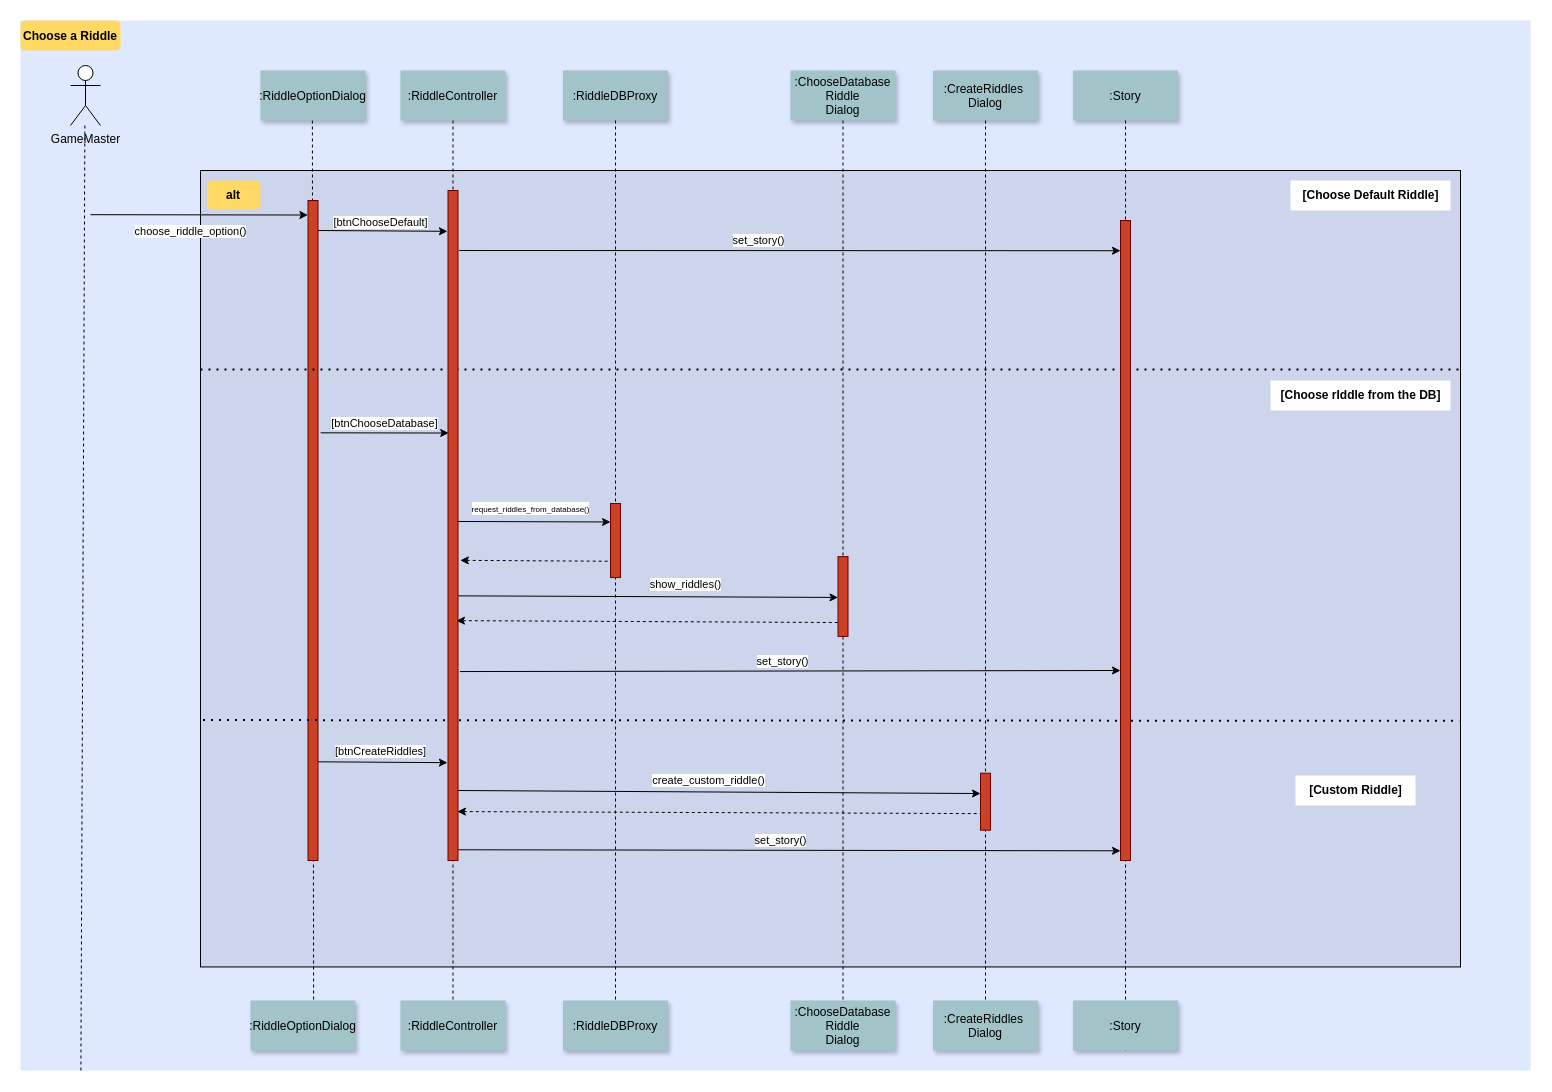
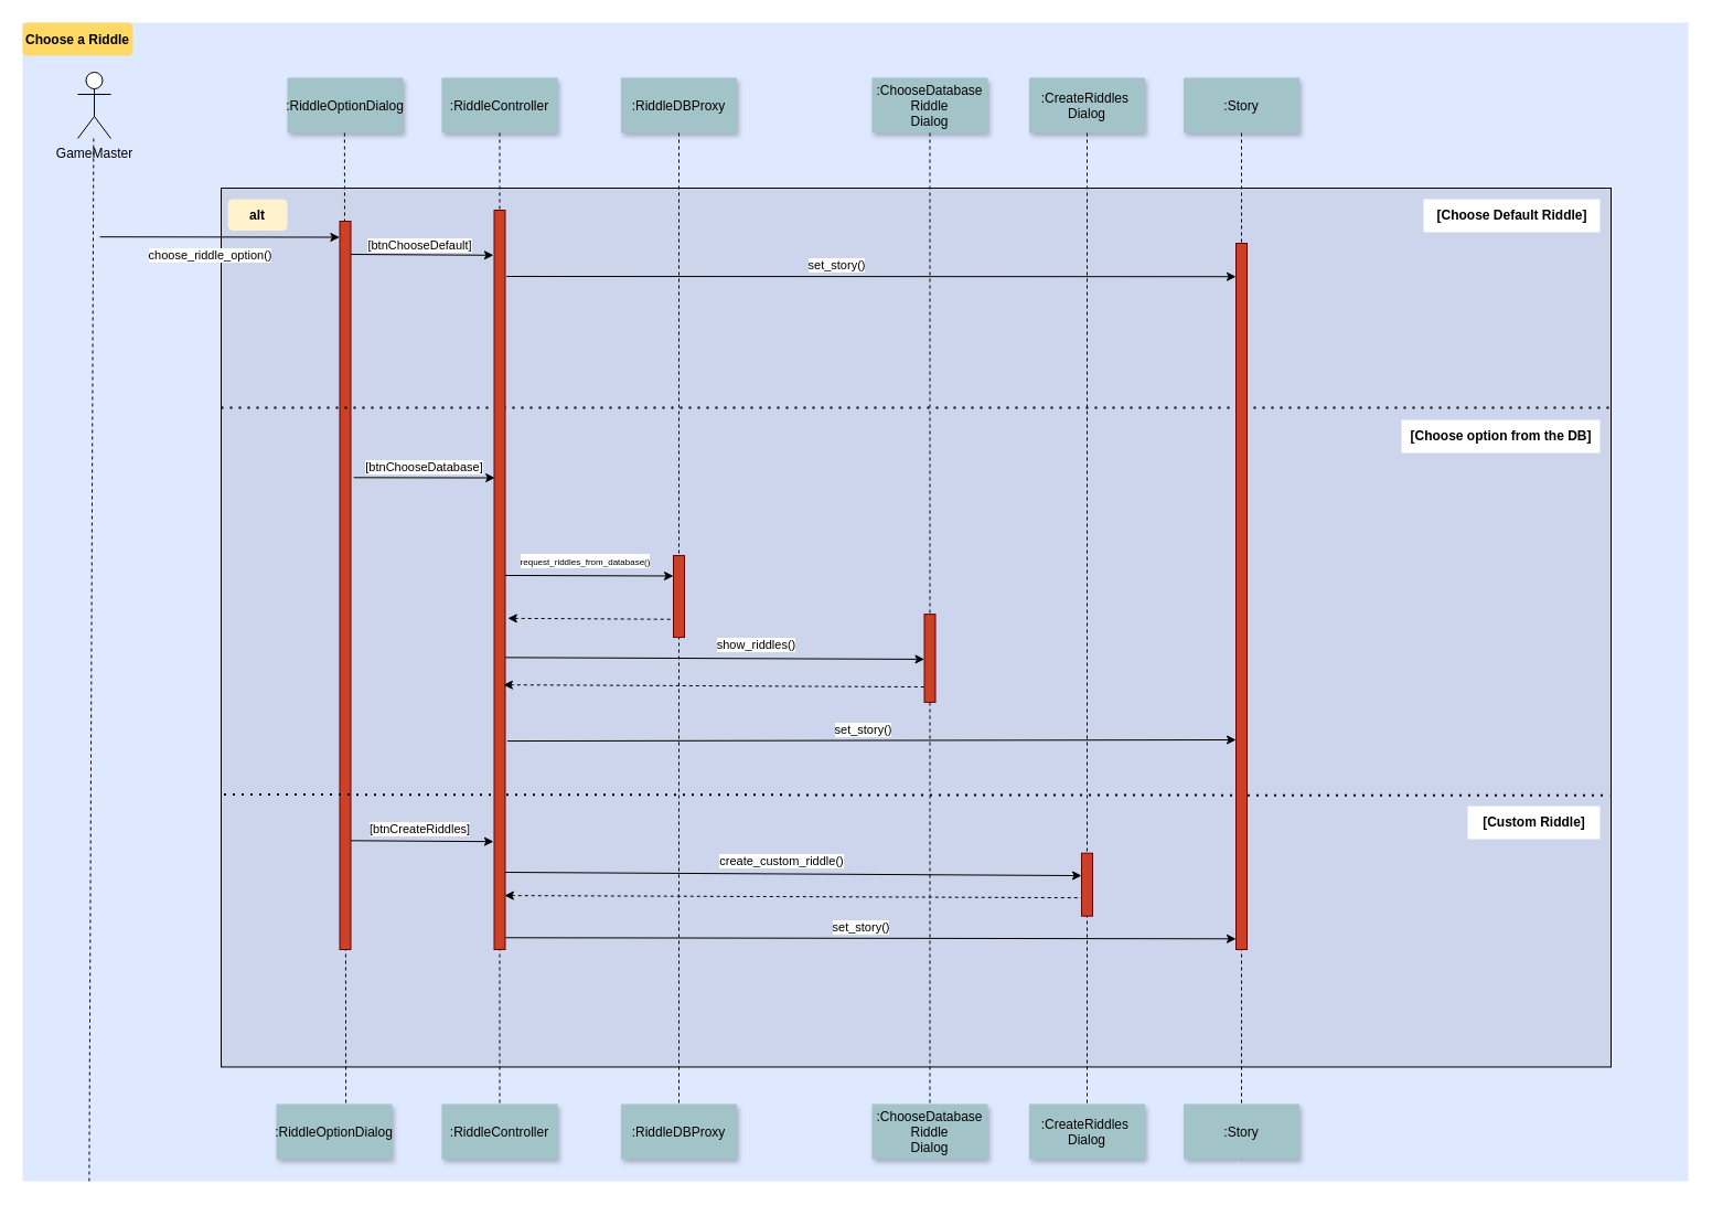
  <mxCell id="0" />
  <mxCell id="1" parent="0" />
  <mxCell id="2" value="" style="fillColor=#DEE8FF;strokeColor=none" vertex="1" parent="1"><mxGeometry x="20" y="20" width="1510" height="1050" as="geometry" /></mxCell>
  <mxCell id="3" value="" style="fillColor=#CCD5EB" vertex="1" parent="1"><mxGeometry x="200" y="170" width="1260" height="796.45" as="geometry" /></mxCell>
  <mxCell id="4" value="GameMaster" style="shape=umlActor;verticalLabelPosition=bottom;verticalAlign=top;html=1;" vertex="1" parent="1"><mxGeometry x="70" y="65" width="30" height="60" as="geometry" /></mxCell>
  <mxCell id="5" value=":RiddleOptionDialog" style="shadow=1;fillColor=#A2C4C9;strokeColor=none" vertex="1" parent="1"><mxGeometry x="260" y="70" width="105" height="50" as="geometry" /></mxCell>
  <mxCell id="6" value="" style="edgeStyle=none;verticalLabelPosition=top;verticalAlign=bottom;entryX=-0.012;entryY=0.022;entryDx=0;entryDy=0;entryPerimeter=0;exitX=1.196;exitY=0.072;exitDx=0;exitDy=0;exitPerimeter=0;" edge="1" parent="1" target="44"><mxGeometry x="220" y="92" width="100" height="100" as="geometry"><mxPoint x="90" y="214.2" as="sourcePoint" /><mxPoint x="302.15" y="214.2" as="targetPoint" /></mxGeometry></mxCell>
  <mxCell id="7" value="choose_riddle_option()" style="edgeLabel;html=1;align=center;verticalAlign=middle;resizable=0;points=[];" connectable="0" vertex="1" parent="6"><mxGeometry relative="1" as="geometry"><mxPoint x="-9" y="16" as="offset" /></mxGeometry></mxCell>
  <mxCell id="8" value="" style="edgeStyle=none;endArrow=none;dashed=1;entryX=0.601;entryY=0.008;entryDx=0;entryDy=0;entryPerimeter=0;" edge="1" parent="1" target="60"><mxGeometry x="614.488" y="175.0" width="100" height="100" as="geometry"><mxPoint x="311.88" y="120" as="sourcePoint" /><mxPoint x="312" y="160" as="targetPoint" /></mxGeometry></mxCell>
  <mxCell id="9" value=":RiddleController" style="shadow=1;fillColor=#A2C4C9;strokeColor=none" vertex="1" parent="1"><mxGeometry x="400" y="70" width="105" height="50" as="geometry" /></mxCell>
  <mxCell id="10" value="" style="edgeStyle=none;verticalLabelPosition=top;verticalAlign=bottom;exitX=0.975;exitY=0.08;exitDx=0;exitDy=0;exitPerimeter=0;entryX=-0.058;entryY=0.046;entryDx=0;entryDy=0;entryPerimeter=0;" edge="1" parent="1"><mxGeometry x="220" y="92" width="100" height="100" as="geometry"><mxPoint x="317.5" y="230" as="sourcePoint" /><mxPoint x="446.92" y="230.82" as="targetPoint" /></mxGeometry></mxCell>
  <mxCell id="11" value="[btnChooseDefault]" style="edgeLabel;html=1;align=center;verticalAlign=middle;resizable=0;points=[];" connectable="0" vertex="1" parent="10"><mxGeometry relative="1" as="geometry"><mxPoint x="-3" y="-9" as="offset" /></mxGeometry></mxCell>
  <mxCell id="12" value="Choose a Riddle" style="rounded=1;fontStyle=1;fillColor=#FFD966;strokeColor=none" vertex="1" parent="1"><mxGeometry x="20" y="20" width="100" height="30" as="geometry" /></mxCell>
  <mxCell id="13" value=":ChooseDatabase&#10;Riddle&#10;Dialog" style="shadow=1;fillColor=#A2C4C9;strokeColor=none" vertex="1" parent="1"><mxGeometry x="790" y="70" width="105" height="50" as="geometry" /></mxCell>
  <mxCell id="14" value="" style="edgeStyle=none;endArrow=none;dashed=1;entryX=0.5;entryY=0;entryDx=0;entryDy=0;exitX=0.5;exitY=1;exitDx=0;exitDy=0;" edge="1" parent="1" source="13" target="55"><mxGeometry x="614.488" y="195" width="100" height="100" as="geometry"><mxPoint x="660" y="150" as="sourcePoint" /><mxPoint x="660.28" y="220" as="targetPoint" /></mxGeometry></mxCell>
  <mxCell id="15" value=":CreateRiddles &#10;Dialog" style="shadow=1;fillColor=#A2C4C9;strokeColor=none" vertex="1" parent="1"><mxGeometry x="932.5" y="70" width="105" height="50" as="geometry" /></mxCell>
  <mxCell id="16" value=":RiddleDBProxy" style="shadow=1;fillColor=#A2C4C9;strokeColor=none" vertex="1" parent="1"><mxGeometry x="562.5" y="70" width="105" height="50" as="geometry" /></mxCell>
  <mxCell id="17" value=":Story" style="shadow=1;fillColor=#A2C4C9;strokeColor=none" vertex="1" parent="1"><mxGeometry x="1072.5" y="70" width="105" height="50" as="geometry" /></mxCell>
  <mxCell id="18" value="" style="edgeStyle=none;endArrow=none;dashed=1;exitX=0.5;exitY=1;exitDx=0;exitDy=0;entryX=0.5;entryY=0;entryDx=0;entryDy=0;" edge="1" parent="1" source="16" target="56"><mxGeometry x="624.488" y="195" width="100" height="100" as="geometry"><mxPoint x="613" y="120" as="sourcePoint" /><mxPoint x="615" y="500" as="targetPoint" /></mxGeometry></mxCell>
  <mxCell id="19" value="" style="edgeStyle=none;endArrow=none;dashed=1;exitX=0.5;exitY=1;exitDx=0;exitDy=0;" edge="1" parent="1" source="50"><mxGeometry x="284.488" y="1095" width="100" height="100" as="geometry"><mxPoint x="995" y="130" as="sourcePoint" /><mxPoint x="1125" y="1040" as="targetPoint" /></mxGeometry></mxCell>
  <mxCell id="20" value="" style="edgeStyle=none;verticalLabelPosition=top;verticalAlign=bottom;exitX=1.03;exitY=0.075;exitDx=0;exitDy=0;exitPerimeter=0;entryX=-0.095;entryY=0.032;entryDx=0;entryDy=0;entryPerimeter=0;" edge="1" parent="1"><mxGeometry x="220" y="112" width="100" height="100" as="geometry"><mxPoint x="458.75" y="250" as="sourcePoint" /><mxPoint x="1120" y="250.23" as="targetPoint" /></mxGeometry></mxCell>
  <mxCell id="21" value="set_story()" style="edgeLabel;html=1;align=center;verticalAlign=middle;resizable=0;points=[];" connectable="0" vertex="1" parent="20"><mxGeometry relative="1" as="geometry"><mxPoint x="-32" y="-11" as="offset" /></mxGeometry></mxCell>
- <mxCell id="22" value="alt" style="rounded=1;fontStyle=1;fillColor=#FFD966;strokeColor=none" vertex="1" parent="1"><mxGeometry x="206.25" y="180.004" width="53.75" height="28.495" as="geometry" /></mxCell>
+ <mxCell id="22" value="alt" style="rounded=1;fontStyle=1;fillColor=#fff2cc;strokeColor=none;" vertex="1" parent="1"><mxGeometry x="206.25" y="180.004" width="53.75" height="28.495" as="geometry" /></mxCell>
  <mxCell id="23" value="&lt;b&gt;[Choose Default Riddle]&lt;/b&gt;" style="text;html=1;align=center;verticalAlign=middle;resizable=0;points=[];autosize=1;strokeColor=none;fillColor=#FFFFFF;" vertex="1" parent="1"><mxGeometry x="1290" y="180.006" width="160" height="30" as="geometry" /></mxCell>
- <mxCell id="24" value="&lt;b&gt;[Choose rIddle from the DB]&lt;/b&gt;" style="text;html=1;align=center;verticalAlign=middle;resizable=0;points=[];autosize=1;strokeColor=none;fillColor=#FFFFFF;" vertex="1" parent="1"><mxGeometry x="1270" y="380.002" width="180" height="30" as="geometry" /></mxCell>
- <mxCell id="25" value="&lt;b&gt;[Custom Riddle]&lt;/b&gt;" style="text;html=1;align=center;verticalAlign=middle;resizable=0;points=[];autosize=1;strokeColor=none;fillColor=#FFFFFF;" vertex="1" parent="1"><mxGeometry x="1295" y="775.002" width="120" height="30" as="geometry" /></mxCell>
+ <mxCell id="24" value="&lt;b&gt;[Choose option from the DB]&lt;/b&gt;" style="text;html=1;align=center;verticalAlign=middle;resizable=0;points=[];autosize=1;strokeColor=none;fillColor=#FFFFFF;" vertex="1" parent="1"><mxGeometry x="1270" y="380.002" width="180" height="30" as="geometry" /></mxCell>
+ <mxCell id="25" value="&lt;b&gt;[Custom Riddle]&lt;/b&gt;" style="text;html=1;align=center;verticalAlign=middle;resizable=0;points=[];autosize=1;strokeColor=none;fillColor=#FFFFFF;" vertex="1" parent="1"><mxGeometry x="1330" y="730.002" width="120" height="30" as="geometry" /></mxCell>
  <mxCell id="26" value="" style="fillColor=#CC4125;strokeColor=#660000" vertex="1" parent="1"><mxGeometry x="837.5" y="556.129" width="10" height="79.785" as="geometry" /></mxCell>
  <mxCell id="27" value="" style="edgeStyle=none;endArrow=none;dashed=1;exitX=0.5;exitY=1;exitDx=0;exitDy=0;" edge="1" parent="1" source="52"><mxGeometry x="624.488" y="348.065" width="100" height="113.978" as="geometry"><mxPoint x="780" y="111.613" as="sourcePoint" /><mxPoint x="985" y="1050" as="targetPoint" /></mxGeometry></mxCell>
  <mxCell id="28" value="" style="fillColor=#CC4125;strokeColor=#660000" vertex="1" parent="1"><mxGeometry x="610" y="502.959" width="10" height="74.086" as="geometry" /></mxCell>
  <mxCell id="29" value="" style="edgeStyle=none;verticalLabelPosition=top;verticalAlign=bottom;endArrow=none;startArrow=classic;dashed=1;entryX=0.079;entryY=0.628;entryDx=0;entryDy=0;entryPerimeter=0;exitX=0.939;exitY=0.927;exitDx=0;exitDy=0;exitPerimeter=0;" edge="1" parent="1" source="59"><mxGeometry x="220" y="172.259" width="100" height="100" as="geometry"><mxPoint x="445.11" y="810" as="sourcePoint" /><mxPoint x="980" y="813.1" as="targetPoint" /></mxGeometry></mxCell>
  <mxCell id="30" value="" style="edgeStyle=none;verticalLabelPosition=top;verticalAlign=bottom;endArrow=none;startArrow=classic;dashed=1;exitX=1.232;exitY=0.552;exitDx=0;exitDy=0;exitPerimeter=0;entryX=-0.076;entryY=0.78;entryDx=0;entryDy=0;entryPerimeter=0;" edge="1" parent="1" source="59" target="28"><mxGeometry x="-120" y="1072.259" width="100" height="100" as="geometry"><mxPoint x="442" y="556.13" as="sourcePoint" /><mxPoint x="748" y="556.13" as="targetPoint" /></mxGeometry></mxCell>
  <mxCell id="31" value="" style="edgeStyle=none;verticalLabelPosition=top;verticalAlign=bottom;exitX=1.005;exitY=0.605;exitDx=0;exitDy=0;exitPerimeter=0;labelBackgroundColor=#DAE8FC;" edge="1" parent="1" source="59"><mxGeometry x="210" y="112" width="100" height="100" as="geometry"><mxPoint x="441.61" y="595.1" as="sourcePoint" /><mxPoint x="837.5" y="596.95" as="targetPoint" /></mxGeometry></mxCell>
  <mxCell id="32" value="show_riddles()" style="edgeLabel;html=1;align=center;verticalAlign=middle;resizable=0;points=[];" connectable="0" vertex="1" parent="31"><mxGeometry relative="1" as="geometry"><mxPoint x="37" y="-13" as="offset" /></mxGeometry></mxCell>
  <mxCell id="33" value="" style="edgeStyle=none;verticalLabelPosition=top;verticalAlign=bottom;exitX=0.936;exitY=0.494;exitDx=0;exitDy=0;exitPerimeter=0;entryX=0;entryY=0.25;entryDx=0;entryDy=0;" edge="1" parent="1" source="59" target="28"><mxGeometry x="210" y="112" width="100" height="100" as="geometry"><mxPoint x="445.09" y="525.78" as="sourcePoint" /><mxPoint x="610" y="524.229" as="targetPoint" /></mxGeometry></mxCell>
  <mxCell id="34" value="&lt;font style=&quot;font-size: 8px;&quot;&gt;request_riddles_from_database()&lt;/font&gt;" style="edgeLabel;html=1;align=center;verticalAlign=middle;resizable=0;points=[];rotation=0;" connectable="0" vertex="1" parent="33"><mxGeometry relative="1" as="geometry"><mxPoint x="-4" y="-14" as="offset" /></mxGeometry></mxCell>
  <mxCell id="35" value="" style="edgeStyle=none;verticalLabelPosition=top;verticalAlign=bottom;exitX=1.27;exitY=0.352;exitDx=0;exitDy=0;exitPerimeter=0;entryX=0.07;entryY=0.362;entryDx=0;entryDy=0;entryPerimeter=0;" edge="1" parent="1" source="44" target="59"><mxGeometry x="210" y="112" width="100" height="100" as="geometry"><mxPoint x="320" y="430.15" as="sourcePoint" /><mxPoint x="443.46" y="430" as="targetPoint" /></mxGeometry></mxCell>
  <mxCell id="36" value="[btnChooseDatabase]" style="edgeLabel;html=1;align=center;verticalAlign=middle;resizable=0;points=[];" connectable="0" vertex="1" parent="35"><mxGeometry relative="1" as="geometry"><mxPoint x="-1" y="-10" as="offset" /></mxGeometry></mxCell>
  <mxCell id="37" value="" style="edgeStyle=none;verticalLabelPosition=top;verticalAlign=bottom;exitX=0.895;exitY=0.765;exitDx=0;exitDy=0;exitPerimeter=0;entryX=-0.058;entryY=0.854;entryDx=0;entryDy=0;entryPerimeter=0;" edge="1" parent="1" target="59"><mxGeometry x="60" y="101" width="100" height="100" as="geometry"><mxPoint x="313.75" y="761.29" as="sourcePoint" /><mxPoint x="438" y="761" as="targetPoint" /></mxGeometry></mxCell>
  <mxCell id="38" value="[btnCreateRiddles]" style="edgeLabel;html=1;align=center;verticalAlign=middle;resizable=0;points=[];" connectable="0" vertex="1" parent="37"><mxGeometry relative="1" as="geometry"><mxPoint x="-1" y="-11" as="offset" /></mxGeometry></mxCell>
  <mxCell id="39" value="" style="edgeStyle=none;verticalLabelPosition=top;verticalAlign=bottom;entryX=0.237;entryY=0.022;entryDx=0;entryDy=0;entryPerimeter=0;exitX=1.194;exitY=0.718;exitDx=0;exitDy=0;exitPerimeter=0;" edge="1" parent="1" source="59"><mxGeometry x="220" y="112" width="100" height="100" as="geometry"><mxPoint x="460" y="670" as="sourcePoint" /><mxPoint x="1120" y="670" as="targetPoint" /></mxGeometry></mxCell>
  <mxCell id="40" value="set_story()" style="edgeLabel;html=1;align=center;verticalAlign=middle;resizable=0;points=[];" connectable="0" vertex="1" parent="39"><mxGeometry relative="1" as="geometry"><mxPoint x="-8" y="-10" as="offset" /></mxGeometry></mxCell>
  <mxCell id="41" value="" style="edgeStyle=none;verticalLabelPosition=top;verticalAlign=bottom;exitX=1.021;exitY=0.984;exitDx=0;exitDy=0;exitPerimeter=0;" edge="1" parent="1" source="59"><mxGeometry x="220" y="112" width="100" height="100" as="geometry"><mxPoint x="443" y="850" as="sourcePoint" /><mxPoint x="1120" y="850.32" as="targetPoint" /></mxGeometry></mxCell>
  <mxCell id="42" value="set_story()" style="edgeLabel;html=1;align=center;verticalAlign=middle;resizable=0;points=[];" connectable="0" vertex="1" parent="41"><mxGeometry relative="1" as="geometry"><mxPoint x="-9" y="-10" as="offset" /></mxGeometry></mxCell>
  <mxCell id="43" value="" style="edgeStyle=none;endArrow=none;dashed=1;entryX=0.04;entryY=1;entryDx=0;entryDy=0;entryPerimeter=0;" edge="1" parent="1" target="2"><mxGeometry x="614.488" y="175.0" width="100" height="100" as="geometry"><mxPoint x="84.38" y="125" as="sourcePoint" /><mxPoint x="84.66" y="195" as="targetPoint" /></mxGeometry></mxCell>
  <mxCell id="44" value="" style="fillColor=#CC4125;strokeColor=#660000" vertex="1" parent="1"><mxGeometry x="307.5" y="200" width="10" height="660" as="geometry" /></mxCell>
  <mxCell id="45" value="" style="edgeStyle=none;verticalLabelPosition=top;verticalAlign=bottom;exitX=1.005;exitY=0.605;exitDx=0;exitDy=0;exitPerimeter=0;labelBackgroundColor=#DAE8FC;entryX=0;entryY=0.357;entryDx=0;entryDy=0;entryPerimeter=0;" edge="1" parent="1" target="54"><mxGeometry x="210" y="112" width="100" height="100" as="geometry"><mxPoint x="457.5" y="790" as="sourcePoint" /><mxPoint x="837" y="791.95" as="targetPoint" /></mxGeometry></mxCell>
  <mxCell id="46" value="create_custom_riddle()" style="edgeLabel;html=1;align=center;verticalAlign=middle;resizable=0;points=[];" connectable="0" vertex="1" parent="45"><mxGeometry relative="1" as="geometry"><mxPoint x="-11" y="-12" as="offset" /></mxGeometry></mxCell>
  <mxCell id="47" value="" style="endArrow=none;dashed=1;html=1;dashPattern=1 3;strokeWidth=2;rounded=0;exitX=0.002;exitY=0.69;exitDx=0;exitDy=0;entryX=0.999;entryY=0.691;entryDx=0;entryDy=0;entryPerimeter=0;exitPerimeter=0;" edge="1" parent="1" source="3" target="3"><mxGeometry width="50" height="50" relative="1" as="geometry"><mxPoint x="600" y="720" as="sourcePoint" /><mxPoint x="1440" y="720" as="targetPoint" /></mxGeometry></mxCell>
  <mxCell id="48" value="" style="endArrow=none;dashed=1;html=1;dashPattern=1 3;strokeWidth=2;rounded=0;exitX=0;exitY=0.25;exitDx=0;exitDy=0;entryX=1;entryY=0.25;entryDx=0;entryDy=0;" edge="1" parent="1" source="3" target="3"><mxGeometry width="50" height="50" relative="1" as="geometry"><mxPoint x="214.5" y="370" as="sourcePoint" /><mxPoint x="1420" y="370" as="targetPoint" /></mxGeometry></mxCell>
  <mxCell id="49" value="" style="edgeStyle=none;endArrow=none;dashed=1;exitX=0.5;exitY=1;exitDx=0;exitDy=0;entryX=0.5;entryY=0;entryDx=0;entryDy=0;" edge="1" parent="1" source="17" target="50"><mxGeometry x="284.488" y="1095" width="100" height="100" as="geometry"><mxPoint x="1124.55" y="140" as="sourcePoint" /><mxPoint x="1125" y="980" as="targetPoint" /></mxGeometry></mxCell>
  <mxCell id="50" value=":Story" style="shadow=1;fillColor=#A2C4C9;strokeColor=none" vertex="1" parent="1"><mxGeometry x="1072.5" y="1000" width="105" height="50" as="geometry" /></mxCell>
  <mxCell id="51" value="" style="edgeStyle=none;endArrow=none;dashed=1;exitX=0.5;exitY=1;exitDx=0;exitDy=0;entryX=0.5;entryY=0;entryDx=0;entryDy=0;" edge="1" parent="1" source="15" target="52"><mxGeometry x="624.488" y="348.065" width="100" height="113.978" as="geometry"><mxPoint x="985" y="120" as="sourcePoint" /><mxPoint x="985" y="960" as="targetPoint" /></mxGeometry></mxCell>
  <mxCell id="52" value=":CreateRiddles &#10;Dialog" style="shadow=1;fillColor=#A2C4C9;strokeColor=none" vertex="1" parent="1"><mxGeometry x="932.5" y="1000" width="105" height="50" as="geometry" /></mxCell>
  <mxCell id="53" value="" style="fillColor=#CC4125;strokeColor=#660000" vertex="1" parent="1"><mxGeometry x="1120" y="220" width="10" height="640" as="geometry" /></mxCell>
  <mxCell id="54" value="" style="fillColor=#CC4125;strokeColor=#660000" vertex="1" parent="1"><mxGeometry x="980" y="772.688" width="10" height="56.989" as="geometry" /></mxCell>
  <mxCell id="55" value=":ChooseDatabase&#10;Riddle&#10;Dialog" style="shadow=1;fillColor=#A2C4C9;strokeColor=none" vertex="1" parent="1"><mxGeometry x="790" y="1000" width="105" height="50" as="geometry" /></mxCell>
  <mxCell id="56" value=":RiddleDBProxy" style="shadow=1;fillColor=#A2C4C9;strokeColor=none" vertex="1" parent="1"><mxGeometry x="562.5" y="1000" width="105" height="50" as="geometry" /></mxCell>
  <mxCell id="57" value="" style="edgeStyle=none;endArrow=none;dashed=1;entryX=0.5;entryY=0;entryDx=0;entryDy=0;exitX=0.5;exitY=1;exitDx=0;exitDy=0;" edge="1" parent="1" source="9" target="58"><mxGeometry x="614.488" y="175.0" width="100" height="100" as="geometry"><mxPoint x="453" y="120" as="sourcePoint" /><mxPoint x="453" y="1073" as="targetPoint" /></mxGeometry></mxCell>
  <mxCell id="58" value=":RiddleController" style="shadow=1;fillColor=#A2C4C9;strokeColor=none" vertex="1" parent="1"><mxGeometry x="400" y="1000" width="105" height="50" as="geometry" /></mxCell>
  <mxCell id="59" value="" style="fillColor=#CC4125;strokeColor=#660000" vertex="1" parent="1"><mxGeometry x="447.5" y="190" width="10" height="670" as="geometry" /></mxCell>
  <mxCell id="60" value=":RiddleOptionDialog" style="shadow=1;fillColor=#A2C4C9;strokeColor=none" vertex="1" parent="1"><mxGeometry x="250" y="1000" width="105" height="50" as="geometry" /></mxCell>
  <mxCell id="61" value="" style="edgeStyle=none;verticalLabelPosition=top;verticalAlign=bottom;endArrow=none;startArrow=classic;dashed=1;exitX=0.843;exitY=0.642;exitDx=0;exitDy=0;exitPerimeter=0;entryX=0.168;entryY=0.826;entryDx=0;entryDy=0;entryPerimeter=0;" edge="1" parent="1" source="59" target="26"><mxGeometry x="-120" y="1072.259" width="100" height="100" as="geometry"><mxPoint x="688.5" y="620" as="sourcePoint" /><mxPoint x="820" y="630" as="targetPoint" /></mxGeometry></mxCell>
